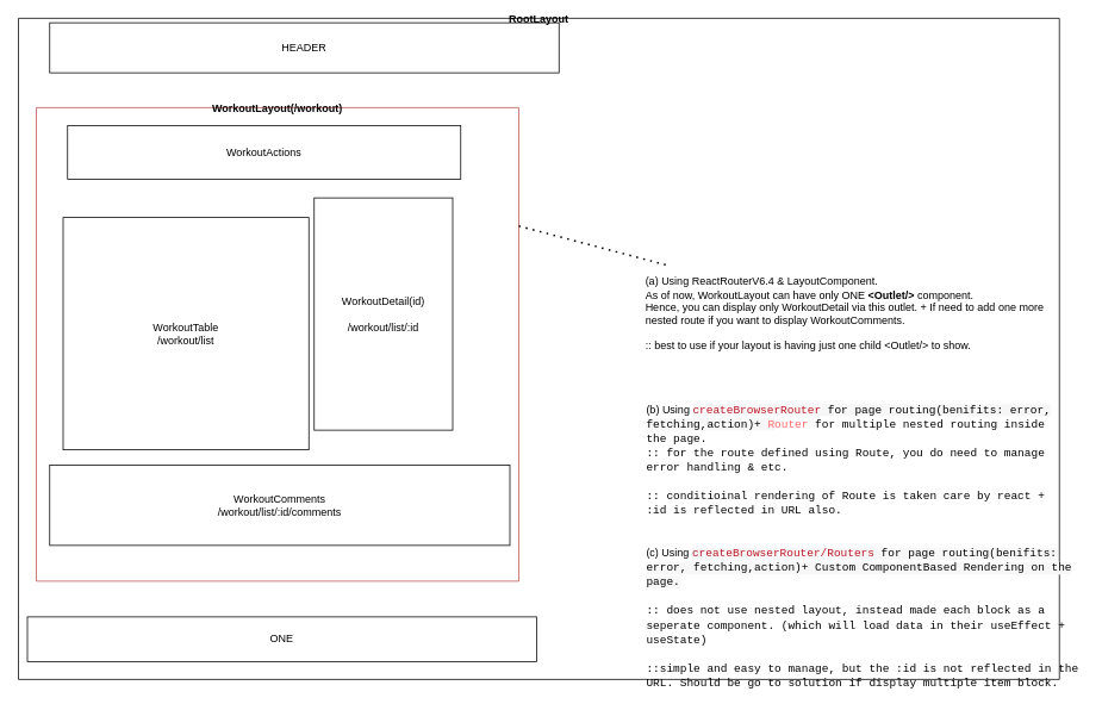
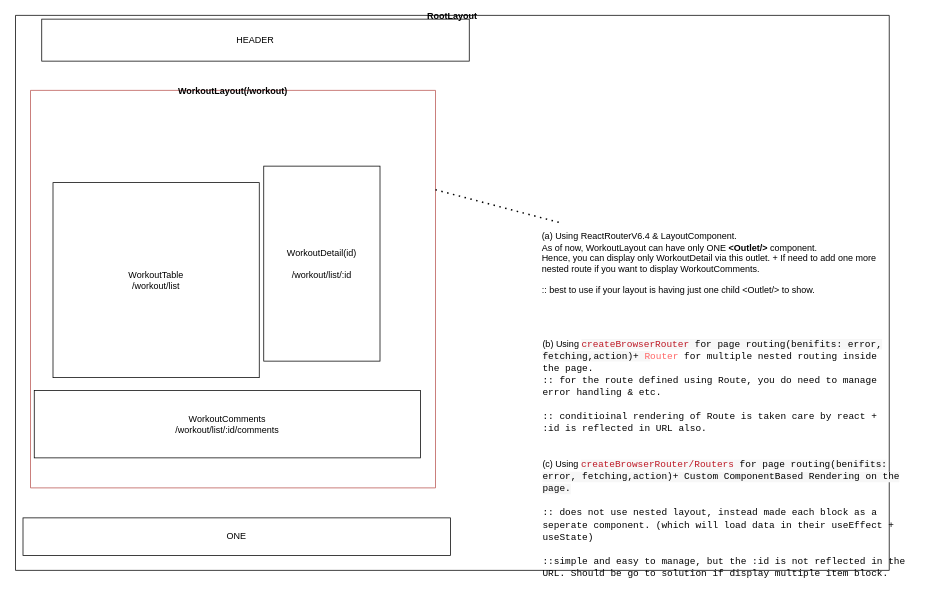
  <mxCell id="0" />
  <mxCell id="1" parent="0" />
  <mxCell id="2" value="RootLayout" style="swimlane;startSize=0;fillColor=none;" vertex="1" parent="1"><mxGeometry x="20" y="20" width="1165" height="740" as="geometry" /></mxCell>
  <mxCell id="3" value="WorkoutLayout(/workout)" style="swimlane;startSize=0;fillColor=#0000FF;strokeColor=#b85450;" vertex="1" parent="2"><mxGeometry x="20" y="100" width="540" height="530" as="geometry" /></mxCell>
- <mxCell id="4" value="WorkoutActions" style="rounded=0;whiteSpace=wrap;html=1;fillColor=none;" vertex="1" parent="3"><mxGeometry x="35" y="20" width="440" height="60" as="geometry" /></mxCell>
  <mxCell id="5" value="WorkoutTable&lt;br&gt;/workout/list" style="rounded=0;whiteSpace=wrap;html=1;fillColor=none;" vertex="1" parent="3"><mxGeometry x="30" y="123" width="275" height="260" as="geometry" /></mxCell>
  <mxCell id="6" value="WorkoutDetail(id)&lt;br&gt;&lt;br&gt;/workout/list/:id" style="rounded=0;whiteSpace=wrap;html=1;fillColor=none;" vertex="1" parent="3"><mxGeometry x="311" y="101" width="155" height="260" as="geometry" /></mxCell>
- <mxCell id="7" value="WorkoutComments&lt;br&gt;/workout/list/:id/comments" style="rounded=0;whiteSpace=wrap;html=1;fillColor=none;" vertex="1" parent="3"><mxGeometry x="15" y="400" width="515" height="90" as="geometry" /></mxCell>
+ <mxCell id="7" value="WorkoutComments&lt;br&gt;/workout/list/:id/comments" style="rounded=0;whiteSpace=wrap;html=1;fillColor=none;" vertex="1" parent="3"><mxGeometry x="5" y="400" width="515" height="90" as="geometry" /></mxCell>
  <mxCell id="8" value="HEADER" style="rounded=0;whiteSpace=wrap;html=1;fillColor=none;" vertex="1" parent="2"><mxGeometry x="35" y="5" width="570" height="56" as="geometry" /></mxCell>
  <mxCell id="9" value="ONE" style="rounded=0;whiteSpace=wrap;html=1;fillColor=none;" vertex="1" parent="2"><mxGeometry x="10" y="670" width="570" height="50" as="geometry" /></mxCell>
  <mxCell id="10" value="(a) Using ReactRouterV6.4 &amp;amp; LayoutComponent.&lt;br&gt;As of now, WorkoutLayout can have only ONE &lt;b&gt;&amp;lt;Outlet/&amp;gt;&lt;/b&gt;&amp;nbsp;component.&lt;br&gt;Hence, you can display only WorkoutDetail via this outlet. + If need to add one more nested route if you want to display WorkoutComments.&lt;br&gt;&lt;br&gt;:: best to use if your layout is having just one child &amp;lt;Outlet/&amp;gt; to show." style="text;html=1;strokeColor=none;fillColor=none;align=left;verticalAlign=middle;whiteSpace=wrap;rounded=0;" vertex="1" parent="2"><mxGeometry x="700" y="277" width="465" height="108" as="geometry" /></mxCell>
  <mxCell id="11" value="" style="endArrow=none;dashed=1;html=1;dashPattern=1 3;strokeWidth=2;rounded=0;exitX=1;exitY=0.25;exitDx=0;exitDy=0;" edge="1" parent="2" source="3" target="10"><mxGeometry width="50" height="50" relative="1" as="geometry"><mxPoint x="605" y="235" as="sourcePoint" /><mxPoint x="789" y="214.5" as="targetPoint" /></mxGeometry></mxCell>
  <mxCell id="12" value="(b) Using&amp;nbsp;&lt;span style=&quot;color: rgb(189, 24, 37); font-family: ui-monospace, SFMono-Regular, Menlo, Monaco, Consolas, &amp;quot;Liberation Mono&amp;quot;, &amp;quot;Courier New&amp;quot;, monospace; font-size: 12.6px; background-color: rgb(247, 247, 247);&quot;&gt;createBrowserRouter&lt;/span&gt;&lt;span style=&quot;font-family: ui-monospace, SFMono-Regular, Menlo, Monaco, Consolas, &amp;quot;Liberation Mono&amp;quot;, &amp;quot;Courier New&amp;quot;, monospace; font-size: 12.6px; background-color: rgb(247, 247, 247);&quot;&gt;&amp;nbsp;for page routing(benifits: error, fetching,action)+ &lt;font color=&quot;#ff6666&quot;&gt;R&lt;/font&gt;&lt;/span&gt;&lt;font face=&quot;ui-monospace, SFMono-Regular, Menlo, Monaco, Consolas, Liberation Mono, Courier New, monospace&quot;&gt;&lt;span style=&quot;font-size: 12.6px;&quot;&gt;&lt;font color=&quot;#ff6666&quot;&gt;outer &lt;/font&gt;for multiple nested routing inside the page.&lt;br&gt;:: for the route defined using Route, you do need to manage error handling &amp;amp; etc.&lt;br&gt;&lt;br&gt;:: conditioinal rendering of Route is taken care by react + :id is reflected in URL also.&lt;br&gt;&lt;/span&gt;&lt;/font&gt;" style="text;html=1;strokeColor=none;fillColor=none;align=left;verticalAlign=middle;whiteSpace=wrap;rounded=0;" vertex="1" parent="1"><mxGeometry x="721" y="436" width="477" height="157" as="geometry" /></mxCell>
  <mxCell id="13" value="(c) Using&amp;nbsp;&lt;span style=&quot;color: rgb(189, 24, 37); font-family: ui-monospace, SFMono-Regular, Menlo, Monaco, Consolas, &amp;quot;Liberation Mono&amp;quot;, &amp;quot;Courier New&amp;quot;, monospace; font-size: 12.6px; background-color: rgb(247, 247, 247);&quot;&gt;createBrowserRouter/Routers&lt;/span&gt;&lt;span style=&quot;font-family: ui-monospace, SFMono-Regular, Menlo, Monaco, Consolas, &amp;quot;Liberation Mono&amp;quot;, &amp;quot;Courier New&amp;quot;, monospace; font-size: 12.6px; background-color: rgb(247, 247, 247);&quot;&gt;&amp;nbsp;for page routing(benifits: error, fetching,action)+ Custom&amp;nbsp;ComponentBased Rendering on the page.&lt;br&gt;&lt;br&gt;&lt;/span&gt;&lt;font face=&quot;ui-monospace, SFMono-Regular, Menlo, Monaco, Consolas, Liberation Mono, Courier New, monospace&quot;&gt;&lt;span style=&quot;font-size: 12.6px;&quot;&gt;:: does not use nested layout, instead made each block as a seperate component. (which will load data in their useEffect + useState)&lt;br&gt;&lt;br&gt;::simple and easy to manage, but the :id is not reflected in the URL. Should be go to solution if display multiple item block.&lt;br&gt;&lt;/span&gt;&lt;/font&gt;" style="text;html=1;strokeColor=none;fillColor=none;align=left;verticalAlign=middle;whiteSpace=wrap;rounded=0;" vertex="1" parent="1"><mxGeometry x="721" y="618" width="490" height="148" as="geometry" /></mxCell>
